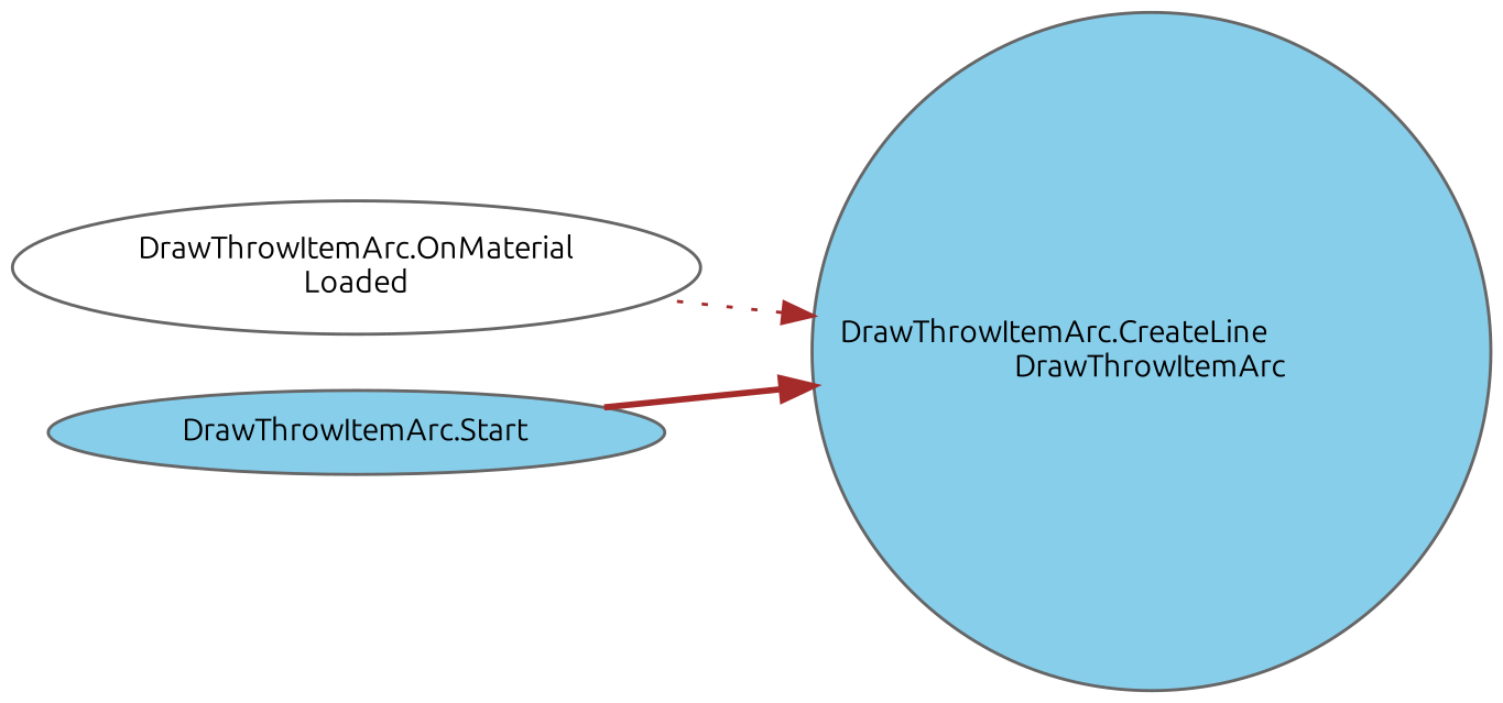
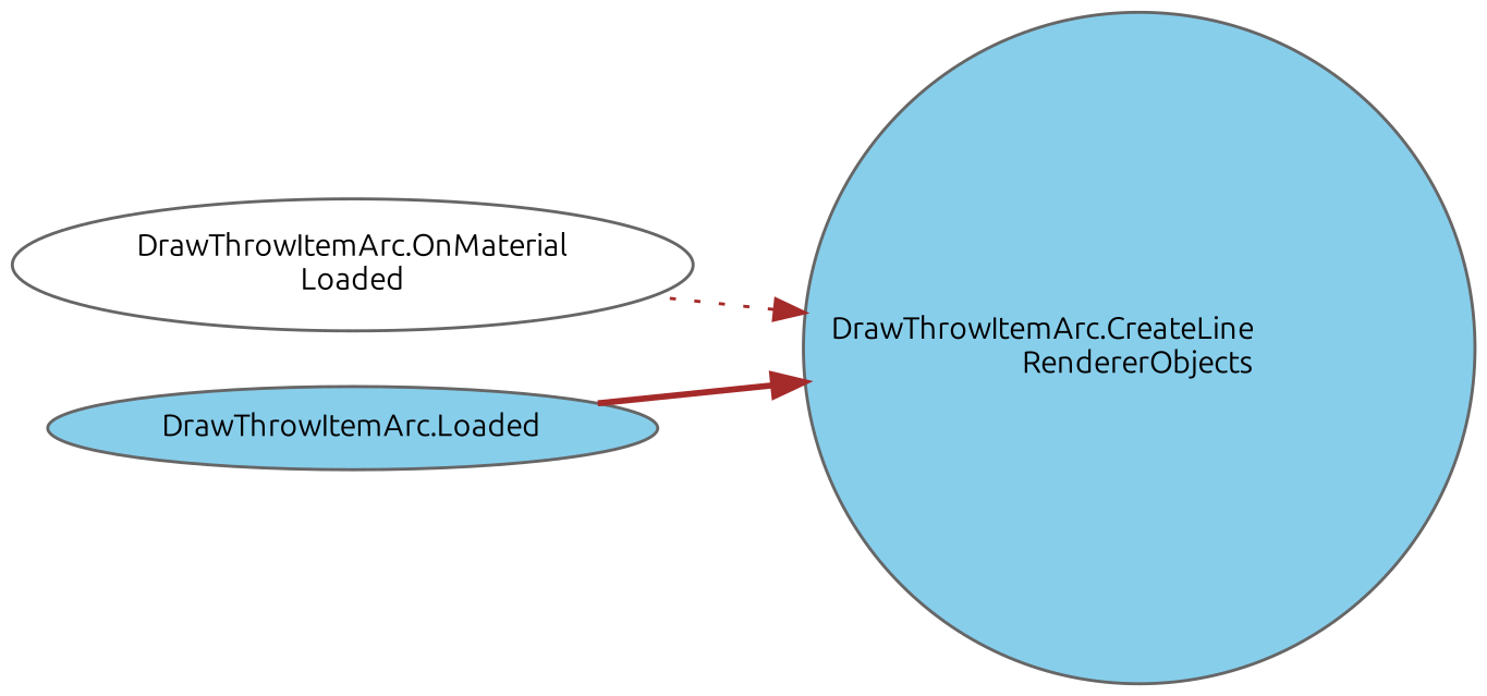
  digraph {
    fontname=Ubuntu
    rankdir=RL
    node [color=grey40 fillcolor=skyblue fontname=Ubuntu fontsize=10 shape=ellipse style=filled]
    edge [color=brown dir=back fontname=Ubuntu fontsize=10 labelfontname=Helvetica labelfontsize=10]
-   n1 [color=gray40 fontcolor=black height=0.2 label="DrawThrowItemArc.CreateLine\lDrawThrowItemArc" shape=circle width=0.4]
+   n1 [color=gray40 fontcolor=black height=0.2 label="DrawThrowItemArc.CreateLine\lRendererObjects" shape=circle width=0.4]
    n2 [fillcolor=white height=0.2 label="DrawThrowItemArc.OnMaterial\lLoaded" width=0.4]
-   n3 [height=0.2 label="DrawThrowItemArc.Start" width=0.4]
+   n3 [height=0.2 label="DrawThrowItemArc.Loaded" width=0.4]
    n1 -> n2 [style=dotted]
    n1 -> n3 [style=bold]
  }
